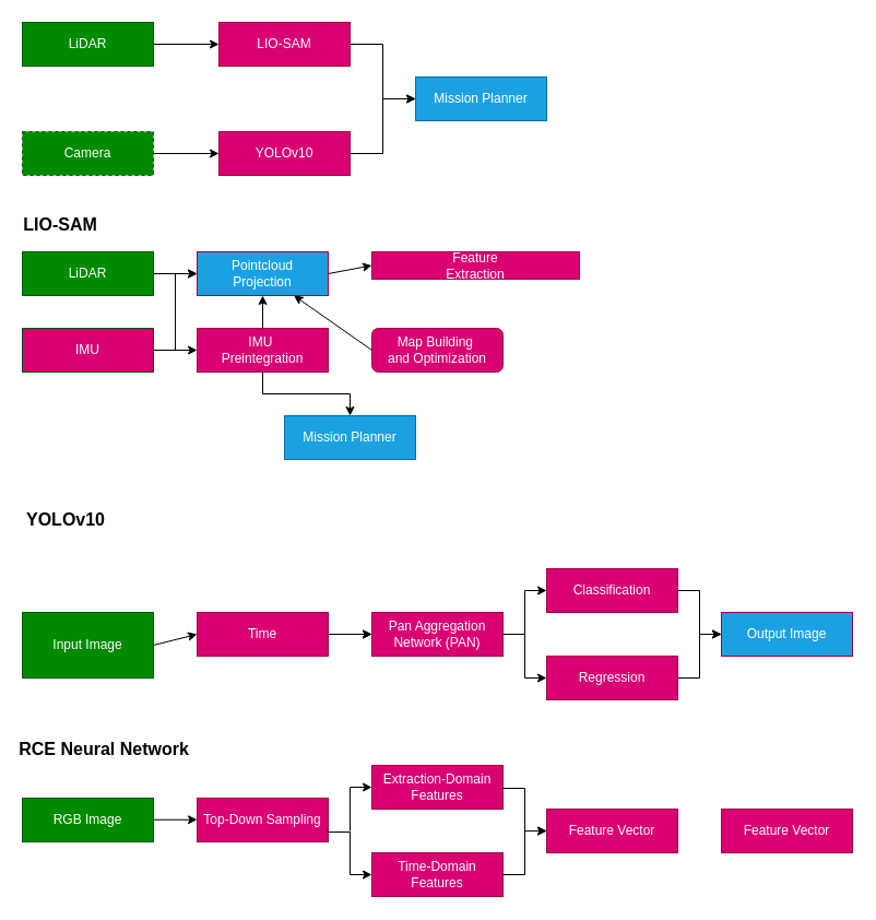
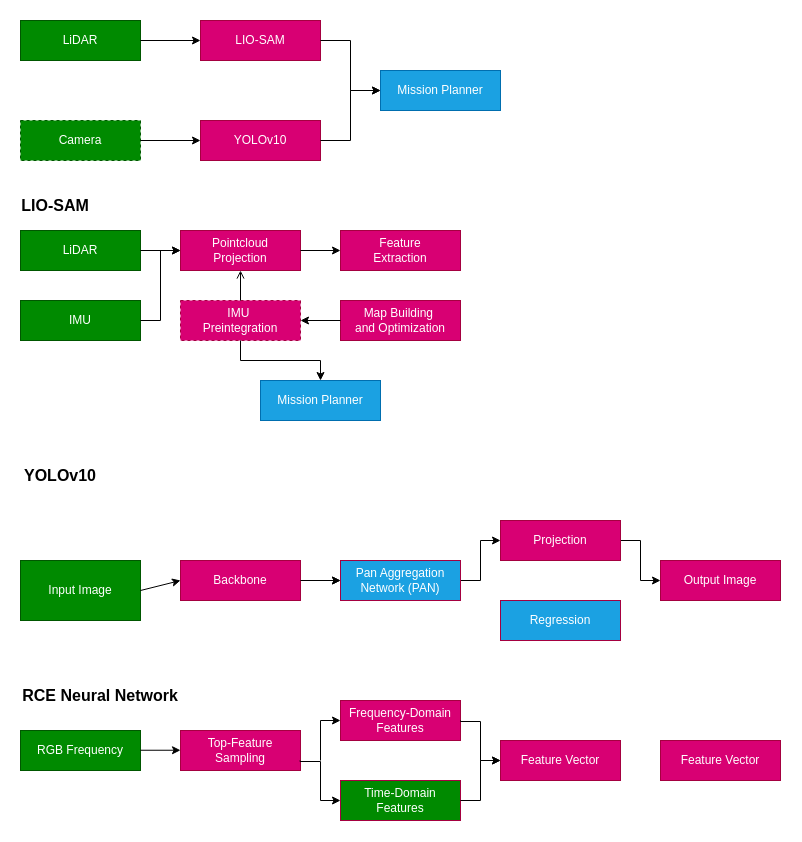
  <mxCell id="0" />
  <mxCell id="1" parent="0" />
  <mxCell id="2" value="LiDAR" style="rounded=0;whiteSpace=wrap;html=1;fillColor=#008a00;fontColor=#ffffff;strokeColor=#005700;" vertex="1" parent="1"><mxGeometry x="20" y="20" width="120" height="40" as="geometry" /></mxCell>
  <mxCell id="3" value="" style="endArrow=classic;html=1;rounded=0;exitX=1;exitY=0.5;exitDx=0;exitDy=0;entryX=0;entryY=0.5;entryDx=0;entryDy=0;" edge="1" parent="1" source="2" target="4"><mxGeometry width="50" height="50" relative="1" as="geometry"><mxPoint x="370" y="320" as="sourcePoint" /><mxPoint x="420" y="270" as="targetPoint" /></mxGeometry></mxCell>
  <mxCell id="4" value="LIO-SAM" style="rounded=0;whiteSpace=wrap;html=1;fillColor=#d80073;fontColor=#ffffff;strokeColor=#A50040;" vertex="1" parent="1"><mxGeometry x="200" y="20" width="120" height="40" as="geometry" /></mxCell>
  <mxCell id="5" value="Mission Planner" style="rounded=0;whiteSpace=wrap;html=1;fillColor=#1ba1e2;fontColor=#ffffff;strokeColor=#006EAF;" vertex="1" parent="1"><mxGeometry x="380" y="70" width="120" height="40" as="geometry" /></mxCell>
  <mxCell id="6" value="" style="endArrow=classic;html=1;rounded=0;entryX=0;entryY=0.5;entryDx=0;entryDy=0;exitX=1;exitY=0.5;exitDx=0;exitDy=0;" edge="1" parent="1" source="4" target="5"><mxGeometry width="50" height="50" relative="1" as="geometry"><mxPoint x="360" y="80" as="sourcePoint" /><mxPoint x="220" y="40" as="targetPoint" /><Array as="points"><mxPoint x="350" y="40" /><mxPoint x="350" y="90" /></Array></mxGeometry></mxCell>
  <mxCell id="7" value="Camera" style="rounded=0;whiteSpace=wrap;html=1;fillColor=#008a00;fontColor=#ffffff;strokeColor=#005700;dashed=1;" vertex="1" parent="1"><mxGeometry x="20" y="120" width="120" height="40" as="geometry" /></mxCell>
  <mxCell id="8" value="" style="endArrow=classic;html=1;rounded=0;exitX=1;exitY=0.5;exitDx=0;exitDy=0;entryX=0;entryY=0.5;entryDx=0;entryDy=0;" edge="1" parent="1" source="7" target="9"><mxGeometry width="50" height="50" relative="1" as="geometry"><mxPoint x="370" y="420" as="sourcePoint" /><mxPoint x="420" y="370" as="targetPoint" /></mxGeometry></mxCell>
  <mxCell id="9" value="YOLOv10" style="rounded=0;whiteSpace=wrap;html=1;fillColor=#d80073;fontColor=#ffffff;strokeColor=#A50040;" vertex="1" parent="1"><mxGeometry x="200" y="120" width="120" height="40" as="geometry" /></mxCell>
  <mxCell id="10" value="" style="endArrow=classic;html=1;rounded=0;entryX=0;entryY=0.5;entryDx=0;entryDy=0;exitX=1;exitY=0.5;exitDx=0;exitDy=0;" edge="1" parent="1" source="9" target="5"><mxGeometry width="50" height="50" relative="1" as="geometry"><mxPoint x="360" y="180" as="sourcePoint" /><mxPoint x="380" y="180" as="targetPoint" /><Array as="points"><mxPoint x="350" y="140" /><mxPoint x="350" y="90" /></Array></mxGeometry></mxCell>
  <mxCell id="11" value="&lt;span style=&quot;font-size: 16px;&quot;&gt;LIO-SAM&lt;/span&gt;" style="text;html=1;align=center;verticalAlign=middle;whiteSpace=wrap;rounded=0;fontStyle=1" vertex="1" parent="1"><mxGeometry x="20" y="190" width="70" height="30" as="geometry" /></mxCell>
  <mxCell id="12" value="LiDAR" style="rounded=0;whiteSpace=wrap;html=1;fillColor=#008a00;fontColor=#ffffff;strokeColor=#005700;" vertex="1" parent="1"><mxGeometry x="20" y="230" width="120" height="40" as="geometry" /></mxCell>
- <mxCell id="13" value="Pointcloud&lt;div&gt;Projection&lt;/div&gt;" style="rounded=0;whiteSpace=wrap;html=1;fillColor=#1ba1e2;fontColor=#ffffff;strokeColor=#A50040;" vertex="1" parent="1"><mxGeometry x="180" y="230" width="120" height="40" as="geometry" /></mxCell>
- <mxCell id="14" value="Feature&lt;div&gt;Extraction&lt;/div&gt;" style="rounded=0;whiteSpace=wrap;html=1;fillColor=#d80073;fontColor=#ffffff;strokeColor=#A50040;" vertex="1" parent="1"><mxGeometry x="340" y="230" width="190" height="25" as="geometry" /></mxCell>
- <mxCell id="15" value="Map Building&amp;nbsp;&lt;div&gt;and Optimization&lt;/div&gt;" style="whiteSpace=wrap;html=1;fillColor=#d80073;fontColor=#ffffff;strokeColor=#A50040;rounded=1;" vertex="1" parent="1"><mxGeometry x="340" y="300" width="120" height="40" as="geometry" /></mxCell>
- <mxCell id="16" value="IMU" style="rounded=0;whiteSpace=wrap;html=1;fillColor=#d80073;fontColor=#ffffff;strokeColor=#005700;" vertex="1" parent="1"><mxGeometry x="20" y="300" width="120" height="40" as="geometry" /></mxCell>
- <mxCell id="17" value="IMU&amp;nbsp;&lt;div&gt;Preintegration&lt;/div&gt;" style="rounded=0;whiteSpace=wrap;html=1;fillColor=#d80073;fontColor=#ffffff;strokeColor=#A50040;" vertex="1" parent="1"><mxGeometry x="180" y="300" width="120" height="40" as="geometry" /></mxCell>
+ <mxCell id="13" value="Pointcloud&lt;div&gt;Projection&lt;/div&gt;" style="rounded=0;whiteSpace=wrap;html=1;fillColor=#d80073;fontColor=#ffffff;strokeColor=#A50040;" vertex="1" parent="1"><mxGeometry x="180" y="230" width="120" height="40" as="geometry" /></mxCell>
+ <mxCell id="14" value="Feature&lt;div&gt;Extraction&lt;/div&gt;" style="rounded=0;whiteSpace=wrap;html=1;fillColor=#d80073;fontColor=#ffffff;strokeColor=#A50040;" vertex="1" parent="1"><mxGeometry x="340" y="230" width="120" height="40" as="geometry" /></mxCell>
+ <mxCell id="15" value="Map Building&amp;nbsp;&lt;div&gt;and Optimization&lt;/div&gt;" style="rounded=0;whiteSpace=wrap;html=1;fillColor=#d80073;fontColor=#ffffff;strokeColor=#A50040;" vertex="1" parent="1"><mxGeometry x="340" y="300" width="120" height="40" as="geometry" /></mxCell>
+ <mxCell id="16" value="IMU" style="rounded=0;whiteSpace=wrap;html=1;fillColor=#008a00;fontColor=#ffffff;strokeColor=#005700;" vertex="1" parent="1"><mxGeometry x="20" y="300" width="120" height="40" as="geometry" /></mxCell>
+ <mxCell id="17" value="IMU&amp;nbsp;&lt;div&gt;Preintegration&lt;/div&gt;" style="rounded=0;whiteSpace=wrap;html=1;fillColor=#d80073;fontColor=#ffffff;strokeColor=#A50040;dashed=1;" vertex="1" parent="1"><mxGeometry x="180" y="300" width="120" height="40" as="geometry" /></mxCell>
  <mxCell id="18" value="Mission Planner" style="rounded=0;whiteSpace=wrap;html=1;fillColor=#1ba1e2;fontColor=#ffffff;strokeColor=#006EAF;" vertex="1" parent="1"><mxGeometry x="260" y="380" width="120" height="40" as="geometry" /></mxCell>
  <mxCell id="19" value="" style="endArrow=classic;html=1;rounded=0;exitX=1;exitY=0.5;exitDx=0;exitDy=0;entryX=0;entryY=0.5;entryDx=0;entryDy=0;" edge="1" parent="1" source="12" target="13"><mxGeometry width="50" height="50" relative="1" as="geometry"><mxPoint x="170" y="140" as="sourcePoint" /><mxPoint x="230" y="140" as="targetPoint" /></mxGeometry></mxCell>
  <mxCell id="20" value="" style="endArrow=classic;html=1;rounded=0;exitX=1;exitY=0.5;exitDx=0;exitDy=0;entryX=0;entryY=0.5;entryDx=0;entryDy=0;" edge="1" parent="1" source="13" target="14"><mxGeometry width="50" height="50" relative="1" as="geometry"><mxPoint x="300" y="260" as="sourcePoint" /><mxPoint x="360" y="260" as="targetPoint" /></mxGeometry></mxCell>
- <mxCell id="21" value="" style="endArrow=classic;html=1;rounded=0;exitX=0;exitY=0.5;exitDx=0;exitDy=0;" edge="1" parent="1" source="15" target="13"><mxGeometry width="50" height="50" relative="1" as="geometry"><mxPoint x="400" y="290" as="sourcePoint" /><mxPoint x="330" y="320" as="targetPoint" /></mxGeometry></mxCell>
+ <mxCell id="21" value="" style="endArrow=classic;html=1;rounded=0;exitX=0;exitY=0.5;exitDx=0;exitDy=0;entryX=1;entryY=0.5;entryDx=0;entryDy=0;" edge="1" parent="1" source="15" target="17"><mxGeometry width="50" height="50" relative="1" as="geometry"><mxPoint x="400" y="290" as="sourcePoint" /><mxPoint x="330" y="320" as="targetPoint" /></mxGeometry></mxCell>
  <mxCell id="22" value="" style="endArrow=classic;html=1;rounded=0;exitX=0.5;exitY=1;exitDx=0;exitDy=0;entryX=0.5;entryY=0;entryDx=0;entryDy=0;" edge="1" parent="1" source="17" target="18"><mxGeometry width="50" height="50" relative="1" as="geometry"><mxPoint x="250" y="280" as="sourcePoint" /><mxPoint x="250" y="310" as="targetPoint" /><Array as="points"><mxPoint x="240" y="360" /><mxPoint x="320" y="360" /></Array></mxGeometry></mxCell>
- <mxCell id="23" value="" style="endArrow=classic;html=1;rounded=0;exitX=1;exitY=0.5;exitDx=0;exitDy=0;entryX=0;entryY=0.5;entryDx=0;entryDy=0;" edge="1" parent="1" source="16" target="17"><mxGeometry width="50" height="50" relative="1" as="geometry"><mxPoint x="160" y="250" as="sourcePoint" /><mxPoint x="200" y="250" as="targetPoint" /></mxGeometry></mxCell>
  <mxCell id="24" value="" style="endArrow=classic;html=1;rounded=0;entryX=0;entryY=0.5;entryDx=0;entryDy=0;" edge="1" parent="1" target="13"><mxGeometry width="50" height="50" relative="1" as="geometry"><mxPoint x="140" y="320" as="sourcePoint" /><mxPoint x="210" y="310" as="targetPoint" /><Array as="points"><mxPoint x="160" y="320" /><mxPoint x="160" y="250" /></Array></mxGeometry></mxCell>
- <mxCell id="25" value="" style="endArrow=classic;html=1;rounded=0;exitX=0.5;exitY=0;exitDx=0;exitDy=0;entryX=0.5;entryY=1;entryDx=0;entryDy=0;" edge="1" parent="1" source="17" target="13"><mxGeometry width="50" height="50" relative="1" as="geometry"><mxPoint x="200" y="280" as="sourcePoint" /><mxPoint x="240" y="280" as="targetPoint" /></mxGeometry></mxCell>
+ <mxCell id="25" value="" style="endArrow=open;html=1;rounded=0;exitX=0.5;exitY=0;exitDx=0;exitDy=0;entryX=0.5;entryY=1;entryDx=0;entryDy=0;" edge="1" parent="1" source="17" target="13"><mxGeometry width="50" height="50" relative="1" as="geometry"><mxPoint x="200" y="280" as="sourcePoint" /><mxPoint x="240" y="280" as="targetPoint" /></mxGeometry></mxCell>
  <mxCell id="26" value="&lt;font size=&quot;3&quot;&gt;YOLOv10&lt;/font&gt;" style="text;html=1;align=center;verticalAlign=middle;whiteSpace=wrap;rounded=0;fontStyle=1" vertex="1" parent="1"><mxGeometry x="25" y="460" width="70" height="30" as="geometry" /></mxCell>
  <mxCell id="27" value="Input Image" style="rounded=0;whiteSpace=wrap;html=1;fillColor=#008a00;fontColor=#ffffff;strokeColor=#005700;" vertex="1" parent="1"><mxGeometry x="20" y="560" width="120" height="60" as="geometry" /></mxCell>
  <mxCell id="28" value="" style="edgeStyle=orthogonalEdgeStyle;rounded=0;orthogonalLoop=1;jettySize=auto;html=1;" edge="1" parent="1" source="29" target="32"><mxGeometry relative="1" as="geometry" /></mxCell>
- <mxCell id="29" value="Time" style="rounded=0;whiteSpace=wrap;html=1;fillColor=#d80073;fontColor=#ffffff;strokeColor=#A50040;" vertex="1" parent="1"><mxGeometry x="180" y="560" width="120" height="40" as="geometry" /></mxCell>
+ <mxCell id="29" value="Backbone" style="rounded=0;whiteSpace=wrap;html=1;fillColor=#d80073;fontColor=#ffffff;strokeColor=#A50040;" vertex="1" parent="1"><mxGeometry x="180" y="560" width="120" height="40" as="geometry" /></mxCell>
  <mxCell id="30" style="edgeStyle=orthogonalEdgeStyle;rounded=0;orthogonalLoop=1;jettySize=auto;html=1;entryX=0;entryY=0.5;entryDx=0;entryDy=0;" edge="1" parent="1" source="32" target="34"><mxGeometry relative="1" as="geometry" /></mxCell>
- <mxCell id="31" style="edgeStyle=orthogonalEdgeStyle;rounded=0;orthogonalLoop=1;jettySize=auto;html=1;exitX=1;exitY=0.5;exitDx=0;exitDy=0;entryX=0;entryY=0.5;entryDx=0;entryDy=0;" edge="1" parent="1" source="32" target="36"><mxGeometry relative="1" as="geometry" /></mxCell>
- <mxCell id="32" value="Pan Aggregation Network (PAN)" style="rounded=0;whiteSpace=wrap;html=1;fillColor=#d80073;fontColor=#ffffff;strokeColor=#A50040;" vertex="1" parent="1"><mxGeometry x="340" y="560" width="120" height="40" as="geometry" /></mxCell>
+ <mxCell id="32" value="Pan Aggregation Network (PAN)" style="rounded=0;whiteSpace=wrap;html=1;fillColor=#1ba1e2;fontColor=#ffffff;strokeColor=#A50040;" vertex="1" parent="1"><mxGeometry x="340" y="560" width="120" height="40" as="geometry" /></mxCell>
  <mxCell id="33" style="edgeStyle=orthogonalEdgeStyle;rounded=0;orthogonalLoop=1;jettySize=auto;html=1;exitX=1;exitY=0.5;exitDx=0;exitDy=0;entryX=0;entryY=0.5;entryDx=0;entryDy=0;" edge="1" parent="1" source="34" target="37"><mxGeometry relative="1" as="geometry" /></mxCell>
- <mxCell id="34" value="Classification" style="rounded=0;whiteSpace=wrap;html=1;fillColor=#d80073;fontColor=#ffffff;strokeColor=#A50040;" vertex="1" parent="1"><mxGeometry x="500" y="520" width="120" height="40" as="geometry" /></mxCell>
- <mxCell id="35" style="edgeStyle=orthogonalEdgeStyle;rounded=0;orthogonalLoop=1;jettySize=auto;html=1;exitX=1;exitY=0.5;exitDx=0;exitDy=0;entryX=0;entryY=0.5;entryDx=0;entryDy=0;" edge="1" parent="1" source="36" target="37"><mxGeometry relative="1" as="geometry" /></mxCell>
- <mxCell id="36" value="Regression" style="rounded=0;whiteSpace=wrap;html=1;fillColor=#d80073;fontColor=#ffffff;strokeColor=#A50040;" vertex="1" parent="1"><mxGeometry x="500" y="600" width="120" height="40" as="geometry" /></mxCell>
- <mxCell id="37" value="Output Image" style="rounded=0;whiteSpace=wrap;html=1;fillColor=#1ba1e2;fontColor=#ffffff;strokeColor=#A50040;" vertex="1" parent="1"><mxGeometry x="660" y="560" width="120" height="40" as="geometry" /></mxCell>
+ <mxCell id="34" value="Projection" style="rounded=0;whiteSpace=wrap;html=1;fillColor=#d80073;fontColor=#ffffff;strokeColor=#A50040;" vertex="1" parent="1"><mxGeometry x="500" y="520" width="120" height="40" as="geometry" /></mxCell>
+ <mxCell id="36" value="Regression" style="rounded=0;whiteSpace=wrap;html=1;fillColor=#1ba1e2;fontColor=#ffffff;strokeColor=#A50040;" vertex="1" parent="1"><mxGeometry x="500" y="600" width="120" height="40" as="geometry" /></mxCell>
+ <mxCell id="37" value="Output Image" style="rounded=0;whiteSpace=wrap;html=1;fillColor=#d80073;fontColor=#ffffff;strokeColor=#A50040;" vertex="1" parent="1"><mxGeometry x="660" y="560" width="120" height="40" as="geometry" /></mxCell>
  <mxCell id="38" value="" style="endArrow=classic;html=1;rounded=0;exitX=1;exitY=0.5;exitDx=0;exitDy=0;" edge="1" parent="1" source="27"><mxGeometry width="50" height="50" relative="1" as="geometry"><mxPoint x="350" y="320" as="sourcePoint" /><mxPoint x="180" y="580" as="targetPoint" /></mxGeometry></mxCell>
  <mxCell id="39" value="" style="endArrow=classic;html=1;rounded=0;entryX=0;entryY=0.5;entryDx=0;entryDy=0;exitX=1;exitY=0.5;exitDx=0;exitDy=0;" edge="1" parent="1" source="29" target="32"><mxGeometry width="50" height="50" relative="1" as="geometry"><mxPoint x="260" y="660" as="sourcePoint" /><mxPoint x="180" y="580" as="targetPoint" /></mxGeometry></mxCell>
- <mxCell id="40" value="&lt;font size=&quot;3&quot;&gt;RCE Neural Network&lt;/font&gt;" style="text;html=1;align=center;verticalAlign=middle;whiteSpace=wrap;rounded=0;fontStyle=1" vertex="1" parent="1"><mxGeometry x="15" y="670" width="160" height="30" as="geometry" /></mxCell>
- <mxCell id="41" value="RGB Image" style="rounded=0;whiteSpace=wrap;html=1;fillColor=#008a00;fontColor=#ffffff;strokeColor=#005700;" vertex="1" parent="1"><mxGeometry x="20" y="730" width="120" height="40" as="geometry" /></mxCell>
+ <mxCell id="40" value="&lt;font size=&quot;3&quot;&gt;RCE Neural Network&lt;/font&gt;" style="text;html=1;align=center;verticalAlign=middle;whiteSpace=wrap;rounded=0;fontStyle=1" vertex="1" parent="1"><mxGeometry x="20" y="680" width="160" height="30" as="geometry" /></mxCell>
+ <mxCell id="41" value="RGB Frequency" style="rounded=0;whiteSpace=wrap;html=1;fillColor=#008a00;fontColor=#ffffff;strokeColor=#005700;" vertex="1" parent="1"><mxGeometry x="20" y="730" width="120" height="40" as="geometry" /></mxCell>
  <mxCell id="42" value="" style="endArrow=classic;html=1;rounded=0;exitX=1;exitY=0.5;exitDx=0;exitDy=0;" edge="1" parent="1"><mxGeometry width="50" height="50" relative="1" as="geometry"><mxPoint x="140" y="749.74" as="sourcePoint" /><mxPoint x="180" y="749.74" as="targetPoint" /></mxGeometry></mxCell>
- <mxCell id="43" value="Top-Down Sampling" style="rounded=0;whiteSpace=wrap;html=1;fillColor=#d80073;fontColor=#ffffff;strokeColor=#A50040;" vertex="1" parent="1"><mxGeometry x="180" y="730" width="120" height="40" as="geometry" /></mxCell>
- <mxCell id="44" value="Time-Domain Features" style="rounded=0;whiteSpace=wrap;html=1;fillColor=#d80073;fontColor=#ffffff;strokeColor=#A50040;" vertex="1" parent="1"><mxGeometry x="340" y="780" width="120" height="40" as="geometry" /></mxCell>
- <mxCell id="45" value="Extraction-Domain Features" style="rounded=0;whiteSpace=wrap;html=1;fillColor=#d80073;fontColor=#ffffff;strokeColor=#A50040;" vertex="1" parent="1"><mxGeometry x="340" y="700" width="120" height="40" as="geometry" /></mxCell>
+ <mxCell id="43" value="Top-Feature Sampling" style="rounded=0;whiteSpace=wrap;html=1;fillColor=#d80073;fontColor=#ffffff;strokeColor=#A50040;" vertex="1" parent="1"><mxGeometry x="180" y="730" width="120" height="40" as="geometry" /></mxCell>
+ <mxCell id="44" value="Time-Domain Features" style="rounded=0;whiteSpace=wrap;html=1;fillColor=#008a00;fontColor=#ffffff;strokeColor=#A50040;" vertex="1" parent="1"><mxGeometry x="340" y="780" width="120" height="40" as="geometry" /></mxCell>
+ <mxCell id="45" value="Frequency-Domain Features" style="rounded=0;whiteSpace=wrap;html=1;fillColor=#d80073;fontColor=#ffffff;strokeColor=#A50040;" vertex="1" parent="1"><mxGeometry x="340" y="700" width="120" height="40" as="geometry" /></mxCell>
  <mxCell id="46" style="edgeStyle=orthogonalEdgeStyle;rounded=0;orthogonalLoop=1;jettySize=auto;html=1;entryX=0;entryY=0.5;entryDx=0;entryDy=0;" edge="1" parent="1" target="45"><mxGeometry relative="1" as="geometry"><mxPoint x="320" y="760" as="sourcePoint" /><mxPoint x="320" y="710" as="targetPoint" /><Array as="points"><mxPoint x="320" y="720" /></Array></mxGeometry></mxCell>
  <mxCell id="47" style="edgeStyle=orthogonalEdgeStyle;rounded=0;orthogonalLoop=1;jettySize=auto;html=1;exitX=1;exitY=0.5;exitDx=0;exitDy=0;entryX=0;entryY=0.5;entryDx=0;entryDy=0;" edge="1" parent="1" target="44"><mxGeometry relative="1" as="geometry"><mxPoint x="299.48" y="760" as="sourcePoint" /><mxPoint x="320" y="830" as="targetPoint" /><Array as="points"><mxPoint x="300" y="761" /><mxPoint x="320" y="761" /><mxPoint x="320" y="800" /></Array></mxGeometry></mxCell>
  <mxCell id="48" style="edgeStyle=orthogonalEdgeStyle;rounded=0;orthogonalLoop=1;jettySize=auto;html=1;exitX=1;exitY=0.5;exitDx=0;exitDy=0;entryX=0;entryY=0.5;entryDx=0;entryDy=0;" edge="1" target="50" parent="1" source="45"><mxGeometry relative="1" as="geometry"><mxPoint x="460" y="720" as="sourcePoint" /><Array as="points"><mxPoint x="480" y="721" /><mxPoint x="480" y="760" /></Array></mxGeometry></mxCell>
  <mxCell id="49" style="edgeStyle=orthogonalEdgeStyle;rounded=0;orthogonalLoop=1;jettySize=auto;html=1;exitX=1;exitY=0.5;exitDx=0;exitDy=0;entryX=0;entryY=0.5;entryDx=0;entryDy=0;" edge="1" target="50" parent="1"><mxGeometry relative="1" as="geometry"><mxPoint x="460" y="800" as="sourcePoint" /><Array as="points"><mxPoint x="480" y="800" /><mxPoint x="480" y="760" /></Array></mxGeometry></mxCell>
  <mxCell id="50" value="Feature Vector" style="rounded=0;whiteSpace=wrap;html=1;fillColor=#d80073;fontColor=#ffffff;strokeColor=#A50040;" vertex="1" parent="1"><mxGeometry x="500" y="740" width="120" height="40" as="geometry" /></mxCell>
  <mxCell id="51" value="Feature Vector" style="rounded=0;whiteSpace=wrap;html=1;fillColor=#d80073;fontColor=#ffffff;strokeColor=#A50040;" vertex="1" parent="1"><mxGeometry x="660" y="740" width="120" height="40" as="geometry" /></mxCell>
